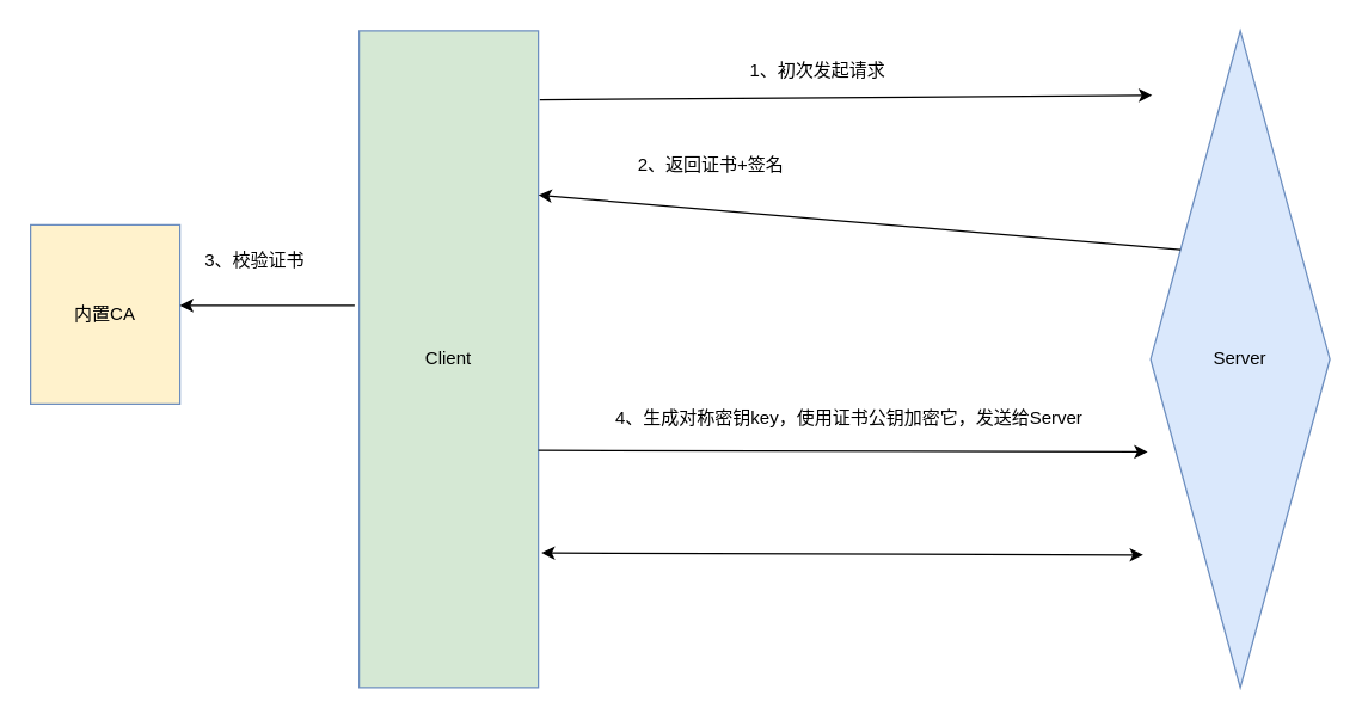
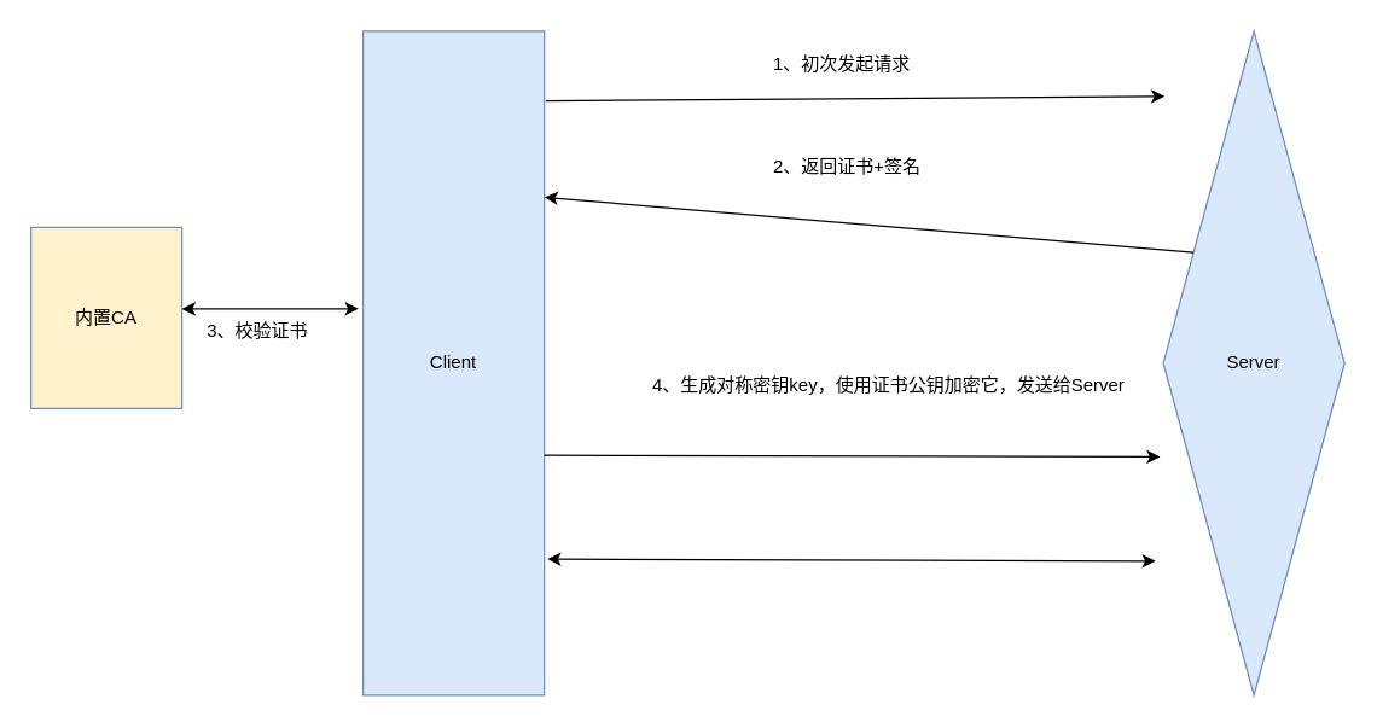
  <mxCell id="0" />
  <mxCell id="1" parent="0" />
- <mxCell id="2" value="Client" style="rounded=0;whiteSpace=wrap;html=1;fillColor=#d5e8d4;strokeColor=#6c8ebf;" vertex="1" parent="1"><mxGeometry x="240" y="20" width="120" height="440" as="geometry" /></mxCell>
+ <mxCell id="2" value="Client" style="rounded=0;whiteSpace=wrap;html=1;fillColor=#dae8fc;strokeColor=#6c8ebf;" vertex="1" parent="1"><mxGeometry x="240" y="20" width="120" height="440" as="geometry" /></mxCell>
  <mxCell id="3" value="Server" style="rhombus;whiteSpace=wrap;html=1;fillColor=#dae8fc;strokeColor=#6c8ebf;" vertex="1" parent="1"><mxGeometry x="770" y="20" width="120" height="440" as="geometry" /></mxCell>
  <mxCell id="4" value="" style="endArrow=classic;html=1;exitX=1.008;exitY=0.105;exitDx=0;exitDy=0;exitPerimeter=0;entryX=0.008;entryY=0.098;entryDx=0;entryDy=0;entryPerimeter=0;" edge="1" parent="1" source="2" target="3"><mxGeometry width="50" height="50" relative="1" as="geometry"><mxPoint x="240" y="530" as="sourcePoint" /><mxPoint x="290" y="480" as="targetPoint" /></mxGeometry></mxCell>
- <mxCell id="5" value="1、初次发起请求" style="text;html=1;resizable=0;points=[];autosize=1;align=left;verticalAlign=top;spacingTop=-4;" vertex="1" parent="1"><mxGeometry x="500" y="37" width="110" height="20" as="geometry" /></mxCell>
+ <mxCell id="5" value="1、初次发起请求" style="text;html=1;resizable=0;points=[];autosize=1;align=left;verticalAlign=top;spacingTop=-4;" vertex="1" parent="1"><mxGeometry x="510" y="32" width="110" height="20" as="geometry" /></mxCell>
  <mxCell id="6" value="" style="endArrow=classic;html=1;exitX=0;exitY=0.25;exitDx=0;exitDy=0;entryX=1;entryY=0.25;entryDx=0;entryDy=0;" edge="1" parent="1" source="3" target="2"><mxGeometry width="50" height="50" relative="1" as="geometry"><mxPoint x="240" y="530" as="sourcePoint" /><mxPoint x="290" y="480" as="targetPoint" /></mxGeometry></mxCell>
- <mxCell id="7" value="2、返回证书+签名" style="text;html=1;resizable=0;points=[];autosize=1;align=left;verticalAlign=top;spacingTop=-4;" vertex="1" parent="1"><mxGeometry x="425" y="100" width="110" height="20" as="geometry" /></mxCell>
+ <mxCell id="7" value="2、返回证书+签名" style="text;html=1;resizable=0;points=[];autosize=1;align=left;verticalAlign=top;spacingTop=-4;" vertex="1" parent="1"><mxGeometry x="510" y="100" width="110" height="20" as="geometry" /></mxCell>
  <mxCell id="8" value="" style="endArrow=classic;html=1;exitX=1.008;exitY=0.548;exitDx=0;exitDy=0;exitPerimeter=0;entryX=-0.017;entryY=0.641;entryDx=0;entryDy=0;entryPerimeter=0;" edge="1" parent="1" target="3"><mxGeometry width="50" height="50" relative="1" as="geometry"><mxPoint x="360" y="301" as="sourcePoint" /><mxPoint x="769" y="301" as="targetPoint" /></mxGeometry></mxCell>
- <mxCell id="9" value="4、生成对称密钥key，使用证书公钥加密它，发送给Server" style="text;html=1;resizable=0;points=[];autosize=1;align=left;verticalAlign=top;spacingTop=-4;" vertex="1" parent="1"><mxGeometry x="410" y="270" width="330" height="20" as="geometry" /></mxCell>
+ <mxCell id="9" value="4、生成对称密钥key，使用证书公钥加密它，发送给Server" style="text;html=1;resizable=0;points=[];autosize=1;align=left;verticalAlign=top;spacingTop=-4;" vertex="1" parent="1"><mxGeometry x="430" y="245" width="330" height="20" as="geometry" /></mxCell>
  <mxCell id="10" value="" style="endArrow=classic;startArrow=classic;html=1;exitX=1.017;exitY=0.795;exitDx=0;exitDy=0;exitPerimeter=0;entryX=-0.042;entryY=0.798;entryDx=0;entryDy=0;entryPerimeter=0;" edge="1" parent="1" source="2" target="3"><mxGeometry width="50" height="50" relative="1" as="geometry"><mxPoint x="520" y="410" as="sourcePoint" /><mxPoint x="570" y="360" as="targetPoint" /></mxGeometry></mxCell>
  <mxCell id="11" value="内置CA" style="rounded=0;whiteSpace=wrap;html=1;fillColor=#fff2cc;strokeColor=#6c8ebf;" vertex="1" parent="1"><mxGeometry x="20" y="150" width="100" height="120" as="geometry" /></mxCell>
- <mxCell id="12" value="3、校验证书" style="text;html=1;" vertex="1" parent="1"><mxGeometry x="135" y="160" width="90" height="35" as="geometry" /></mxCell>
- <mxCell id="13" value="" style="endArrow=none;startArrow=classic;html=1;entryX=-0.025;entryY=0.418;entryDx=0;entryDy=0;entryPerimeter=0;exitX=1;exitY=0.45;exitDx=0;exitDy=0;exitPerimeter=0;" edge="1" parent="1" source="11" target="2"><mxGeometry width="50" height="50" relative="1" as="geometry"><mxPoint x="160" y="300" as="sourcePoint" /><mxPoint x="210" y="250" as="targetPoint" /></mxGeometry></mxCell>
+ <mxCell id="12" value="3、校验证书" style="text;html=1;" vertex="1" parent="1"><mxGeometry x="135" y="205" width="90" height="35" as="geometry" /></mxCell>
+ <mxCell id="13" value="" style="endArrow=classic;startArrow=classic;html=1;entryX=-0.025;entryY=0.418;entryDx=0;entryDy=0;entryPerimeter=0;exitX=1;exitY=0.45;exitDx=0;exitDy=0;exitPerimeter=0;" edge="1" parent="1" source="11" target="2"><mxGeometry width="50" height="50" relative="1" as="geometry"><mxPoint x="160" y="300" as="sourcePoint" /><mxPoint x="210" y="250" as="targetPoint" /></mxGeometry></mxCell>
